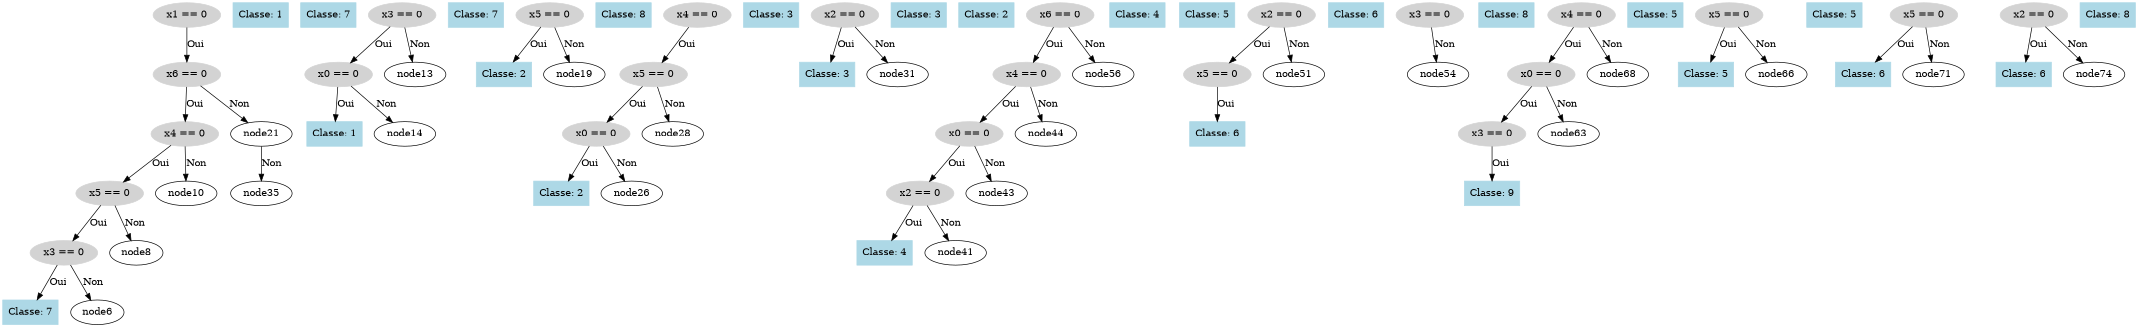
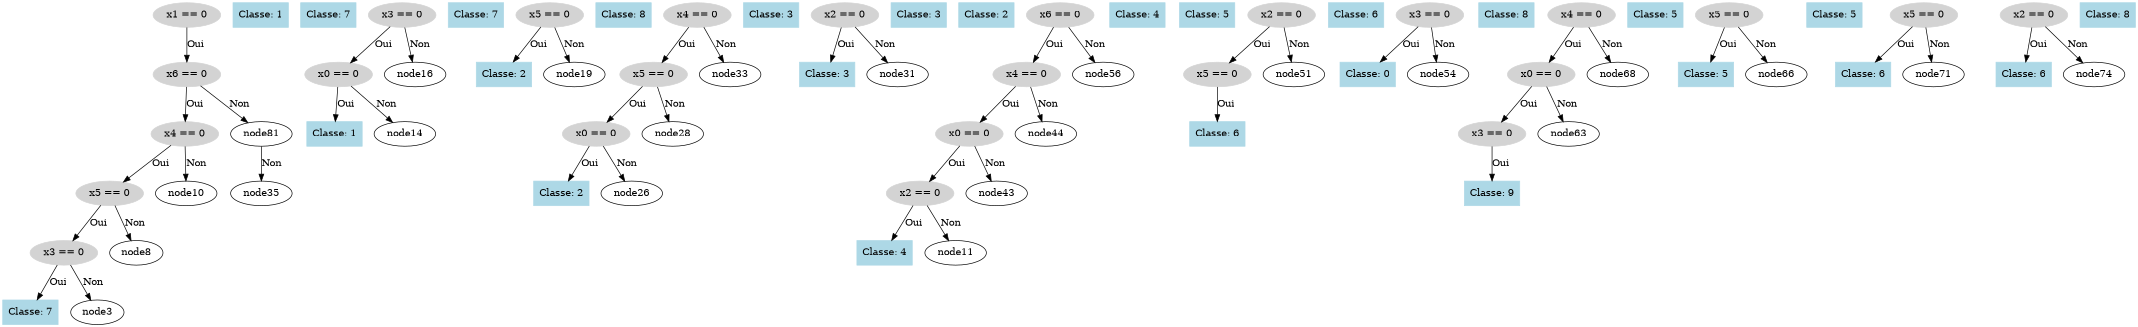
  digraph {
    node [color=lightblue shape=box style=filled]
    n1 [color=lightgray label="x1 == 0" shape=ellipse]
    n2 [color=lightgray label="x6 == 0" shape=ellipse]
    n3 [color=lightgray label="x4 == 0" shape=ellipse]
-   node21 [color="" shape="" style=""]
+   node21 [label=node81 color="" shape="" style=""]
    node35 [color="" shape="" style=""]
    n6 [color=lightgray label="x5 == 0" shape=ellipse]
    node10 [color="" shape="" style=""]
    n8 [color=lightgray label="x3 == 0" shape=ellipse]
    node8 [color="" shape="" style=""]
    n10 [label="Classe: 7"]
-   node6 [color="" shape="" style=""]
+   node6 [label=node3 color="" shape="" style=""]
    n12 [label="Classe: 1"]
    n13 [label="Classe: 7"]
    n14 [color=lightgray label="x3 == 0" shape=ellipse]
    n15 [color=lightgray label="x0 == 0" shape=ellipse]
-   node16 [label=node13 color="" shape="" style=""]
+   node16 [color="" shape="" style=""]
    n17 [label="Classe: 1"]
    node14 [color="" shape="" style=""]
    n19 [label="Classe: 7"]
    n20 [color=lightgray label="x5 == 0" shape=ellipse]
    n21 [label="Classe: 2"]
    node19 [color="" shape="" style=""]
    n23 [label="Classe: 8"]
    n24 [color=lightgray label="x4 == 0" shape=ellipse]
    n25 [color=lightgray label="x5 == 0" shape=ellipse]
+   node33 [color="" shape="" style=""]
    n27 [color=lightgray label="x0 == 0" shape=ellipse]
    node28 [color="" shape="" style=""]
    n29 [label="Classe: 2"]
    node26 [color="" shape="" style=""]
    n31 [label="Classe: 3"]
    n32 [color=lightgray label="x2 == 0" shape=ellipse]
    n33 [label="Classe: 3"]
    node31 [color="" shape="" style=""]
    n35 [label="Classe: 3"]
    n36 [label="Classe: 2"]
    n37 [color=lightgray label="x6 == 0" shape=ellipse]
    n38 [color=lightgray label="x4 == 0" shape=ellipse]
    node56 [color="" shape="" style=""]
    n40 [color=lightgray label="x0 == 0" shape=ellipse]
    n41 [label=node44 color="" shape="" style=""]
    n42 [color=lightgray label="x2 == 0" shape=ellipse]
    node43 [color="" shape="" style=""]
    n44 [label="Classe: 4"]
-   node41 [color="" shape="" style=""]
+   node41 [label=node11 color="" shape="" style=""]
    n46 [label="Classe: 4"]
    n47 [label="Classe: 5"]
    n48 [color=lightgray label="x2 == 0" shape=ellipse]
    n49 [color=lightgray label="x5 == 0" shape=ellipse]
    node51 [color="" shape="" style=""]
    n51 [label="Classe: 6"]
    n52 [label="Classe: 6"]
    n53 [color=lightgray label="x3 == 0" shape=ellipse]
+   n54 [label="Classe: 0"]
    node54 [color="" shape="" style=""]
    n56 [label="Classe: 8"]
    n57 [color=lightgray label="x4 == 0" shape=ellipse]
    n58 [color=lightgray label="x0 == 0" shape=ellipse]
    node68 [color="" shape="" style=""]
    n60 [color=lightgray label="x3 == 0" shape=ellipse]
    node63 [color="" shape="" style=""]
    n62 [label="Classe: 9"]
    n63 [label="Classe: 5"]
    n64 [color=lightgray label="x5 == 0" shape=ellipse]
    n65 [label="Classe: 5"]
    node66 [color="" shape="" style=""]
    n67 [label="Classe: 5"]
    n68 [color=lightgray label="x5 == 0" shape=ellipse]
    n69 [label="Classe: 6"]
    node71 [color="" shape="" style=""]
    n71 [color=lightgray label="x2 == 0" shape=ellipse]
    n72 [label="Classe: 6"]
    node74 [color="" shape="" style=""]
    n74 [label="Classe: 8"]
    n1 -> n2 [label=Oui]
    n2 -> n3 [label=Oui]
    n2 -> node21 [label=Non]
    n3 -> n6 [label=Oui]
    n3 -> node10 [label=Non]
    node21 -> node35 [label=Non]
    n6 -> n8 [label=Oui]
    n6 -> node8 [label=Non]
    n8 -> n10 [label=Oui]
    n8 -> node6 [label=Non]
    n14 -> n15 [label=Oui]
    n14 -> node16 [label=Non]
    n15 -> n17 [label=Oui]
    n15 -> node14 [label=Non]
    n20 -> n21 [label=Oui]
    n20 -> node19 [label=Non]
    n24 -> n25 [label=Oui]
+   n24 -> node33 [label=Non]
    n25 -> n27 [label=Oui]
    n25 -> node28 [label=Non]
    n27 -> n29 [label=Oui]
    n27 -> node26 [label=Non]
    n32 -> n33 [label=Oui]
    n32 -> node31 [label=Non]
    n37 -> n38 [label=Oui]
    n37 -> node56 [label=Non]
    n38 -> n40 [label=Oui]
    n38 -> n41 [label=Non]
    n40 -> n42 [label=Oui]
    n40 -> node43 [label=Non]
    n42 -> n44 [label=Oui]
    n42 -> node41 [label=Non]
    n48 -> n49 [label=Oui]
    n48 -> node51 [label=Non]
    n49 -> n51 [label=Oui]
+   n53 -> n54 [label=Oui]
    n53 -> node54 [label=Non]
    n57 -> n58 [label=Oui]
    n57 -> node68 [label=Non]
    n58 -> n60 [label=Oui]
    n58 -> node63 [label=Non]
    n60 -> n62 [label=Oui]
    n64 -> n65 [label=Oui]
    n64 -> node66 [label=Non]
    n68 -> n69 [label=Oui]
    n68 -> node71 [label=Non]
    n71 -> n72 [label=Oui]
    n71 -> node74 [label=Non]
  }
